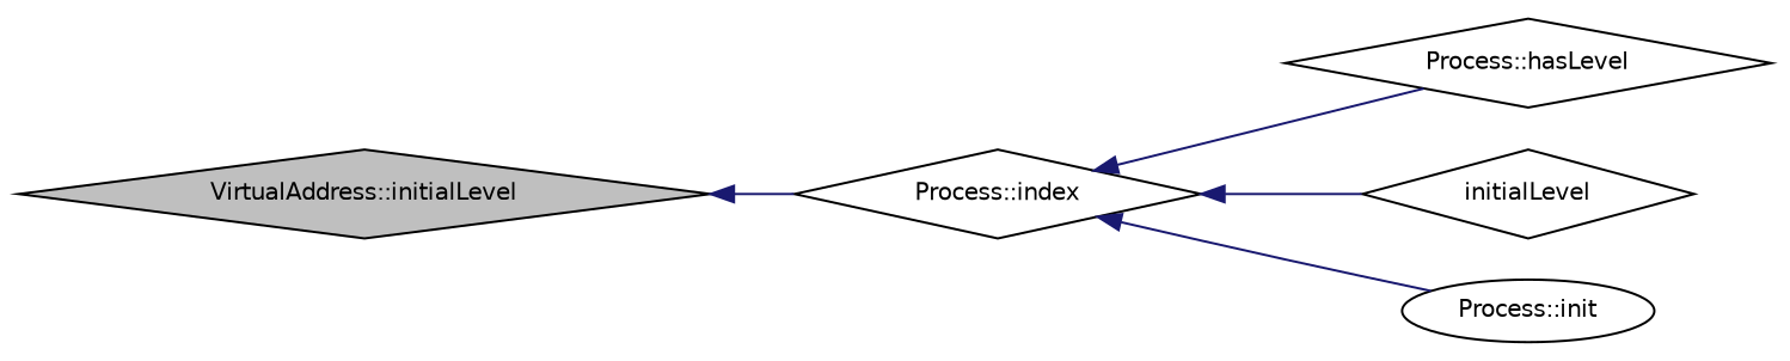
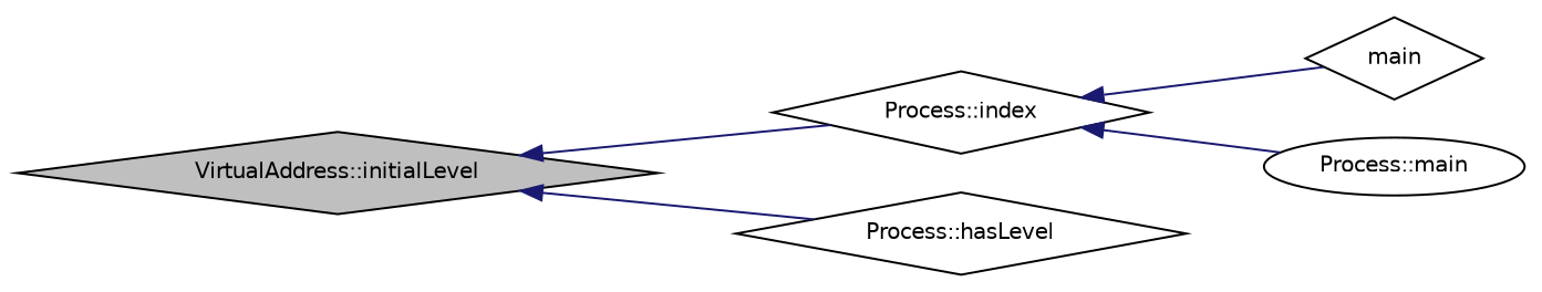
  digraph {
    rankdir=LR
    node [color=black fillcolor=white fontname=Helvetica fontsize=10 shape=diamond style=filled]
    edge [color=midnightblue dir=back fontname=Helvetica fontsize=10 labelfontname=Helvetica labelfontsize=10 style=solid]
    n1 [fillcolor=grey75 fontcolor=black height=0.2 label="VirtualAddress::initialLevel" width=0.4]
    n2 [height=0.2 label="Process::index" width=0.4]
    n3 [height=0.2 label="Process::hasLevel" width=0.4]
-   n4 [height=0.2 label=initialLevel width=0.4]
-   n5 [height=0.2 label="Process::init" shape=ellipse width=0.4]
+   n4 [height=0.2 label=main width=0.4]
+   n5 [height=0.2 label="Process::main" shape=ellipse width=0.4]
    n1 -> n2
-   n2 -> n3
+   n1 -> n3
    n2 -> n4
    n2 -> n5
  }
